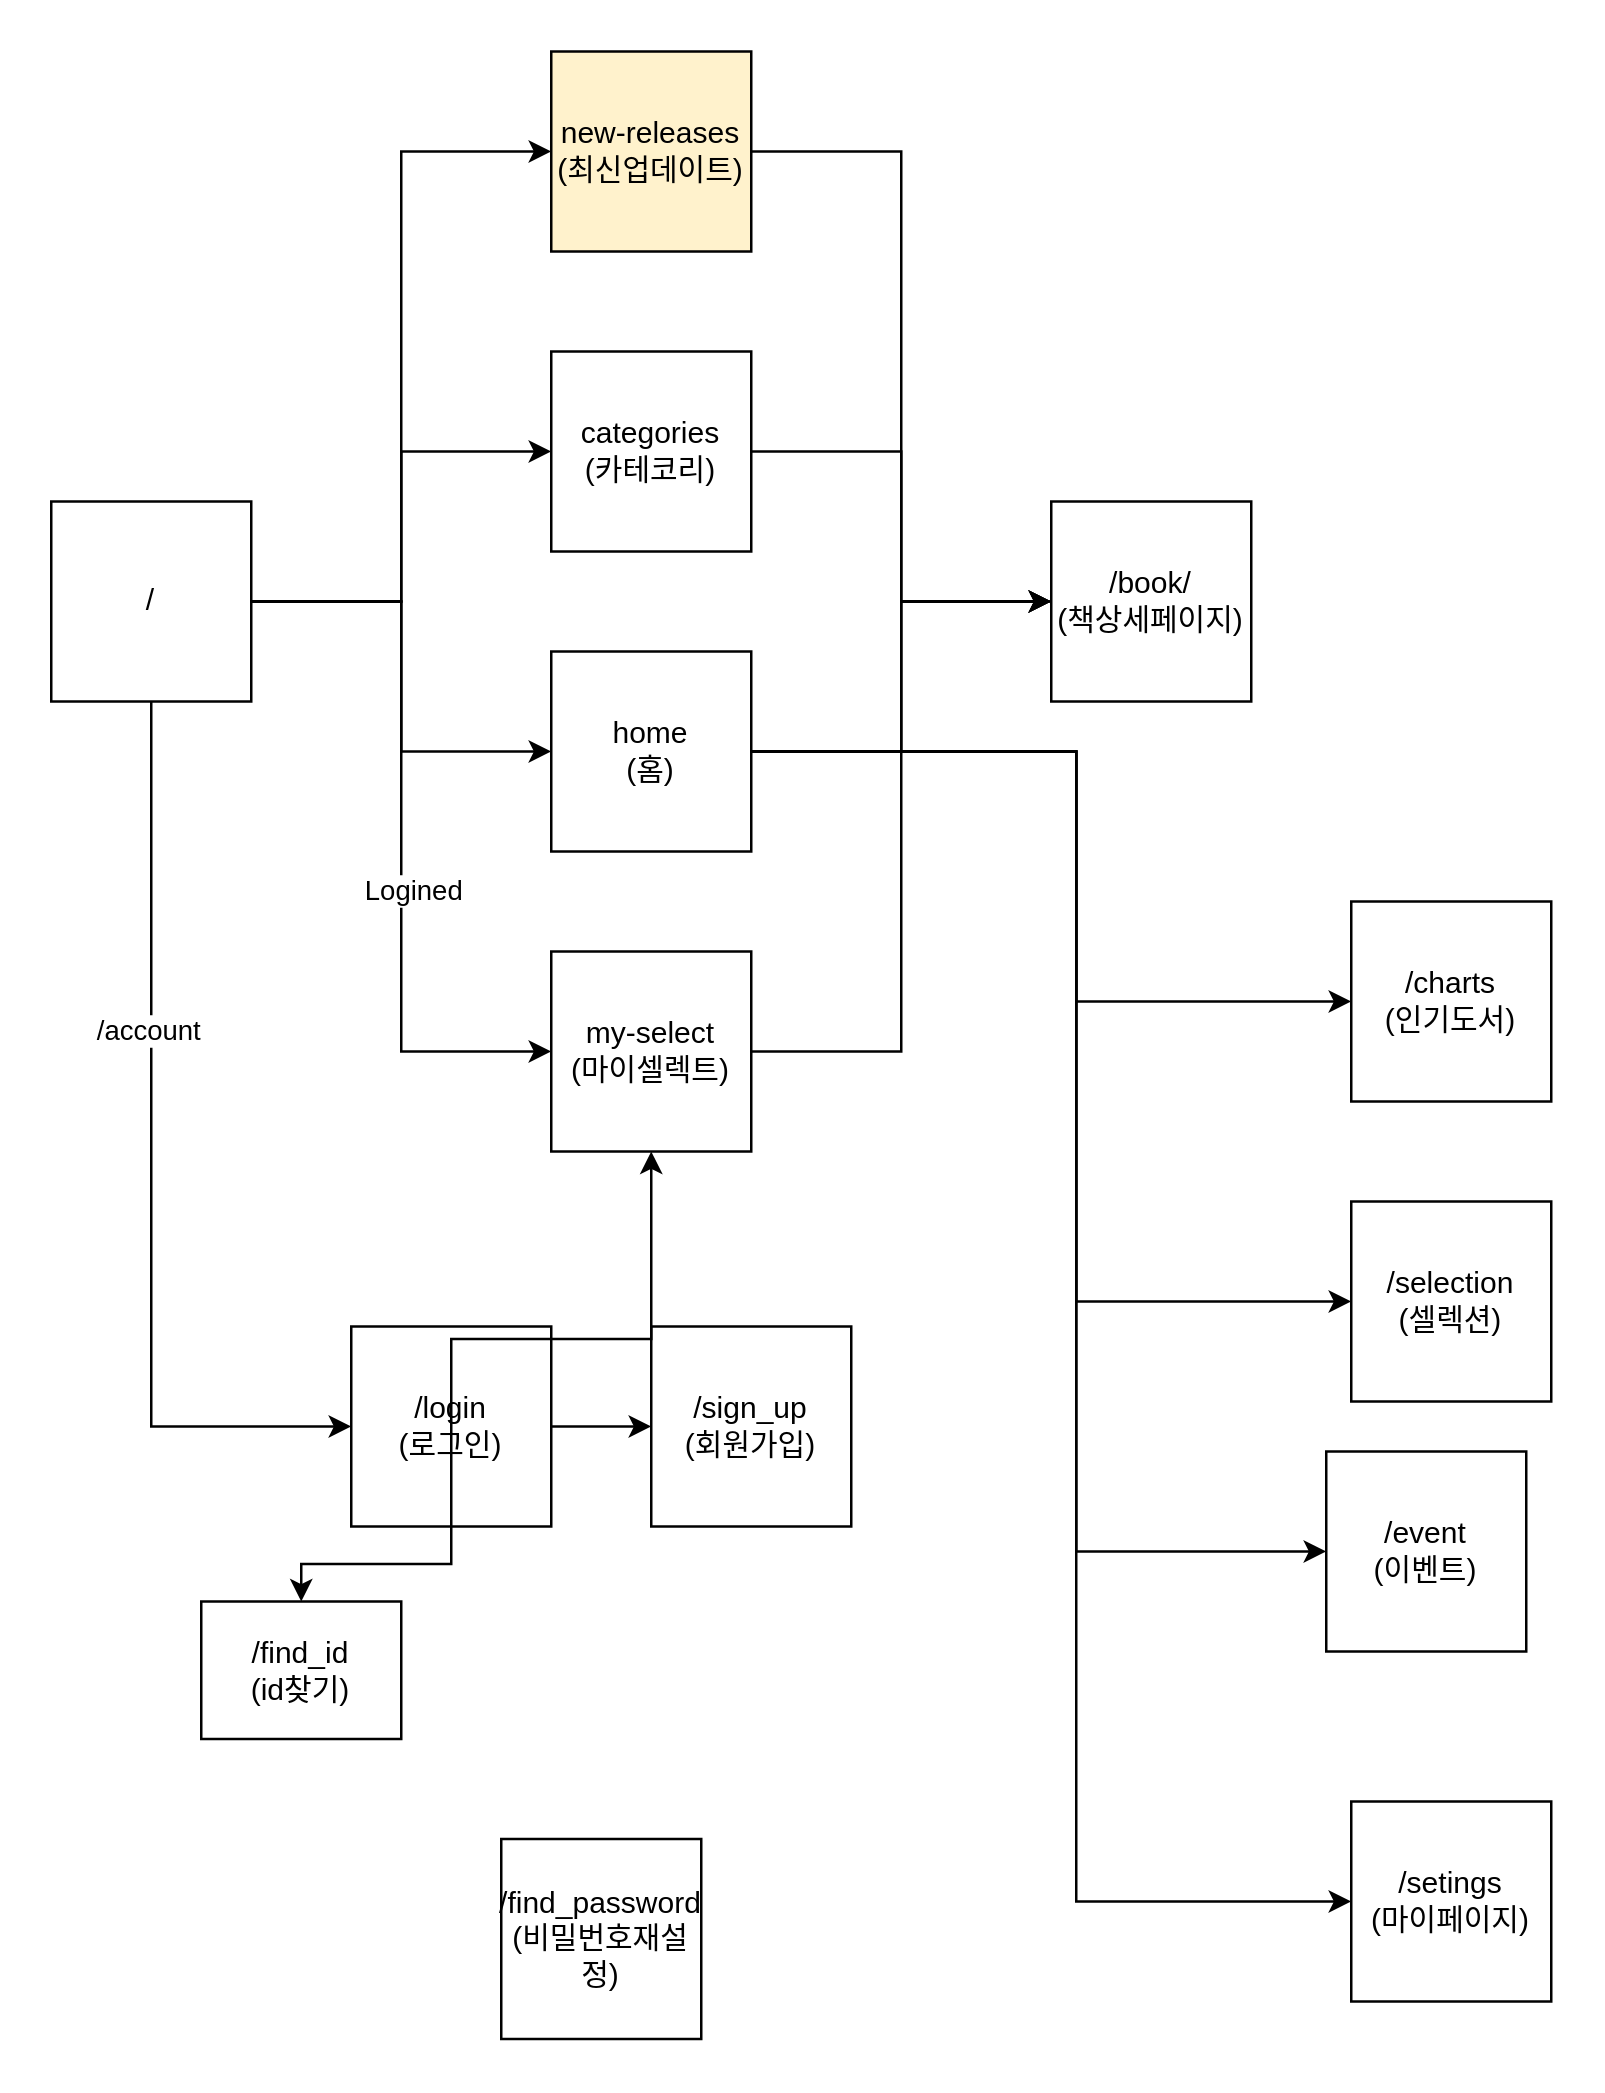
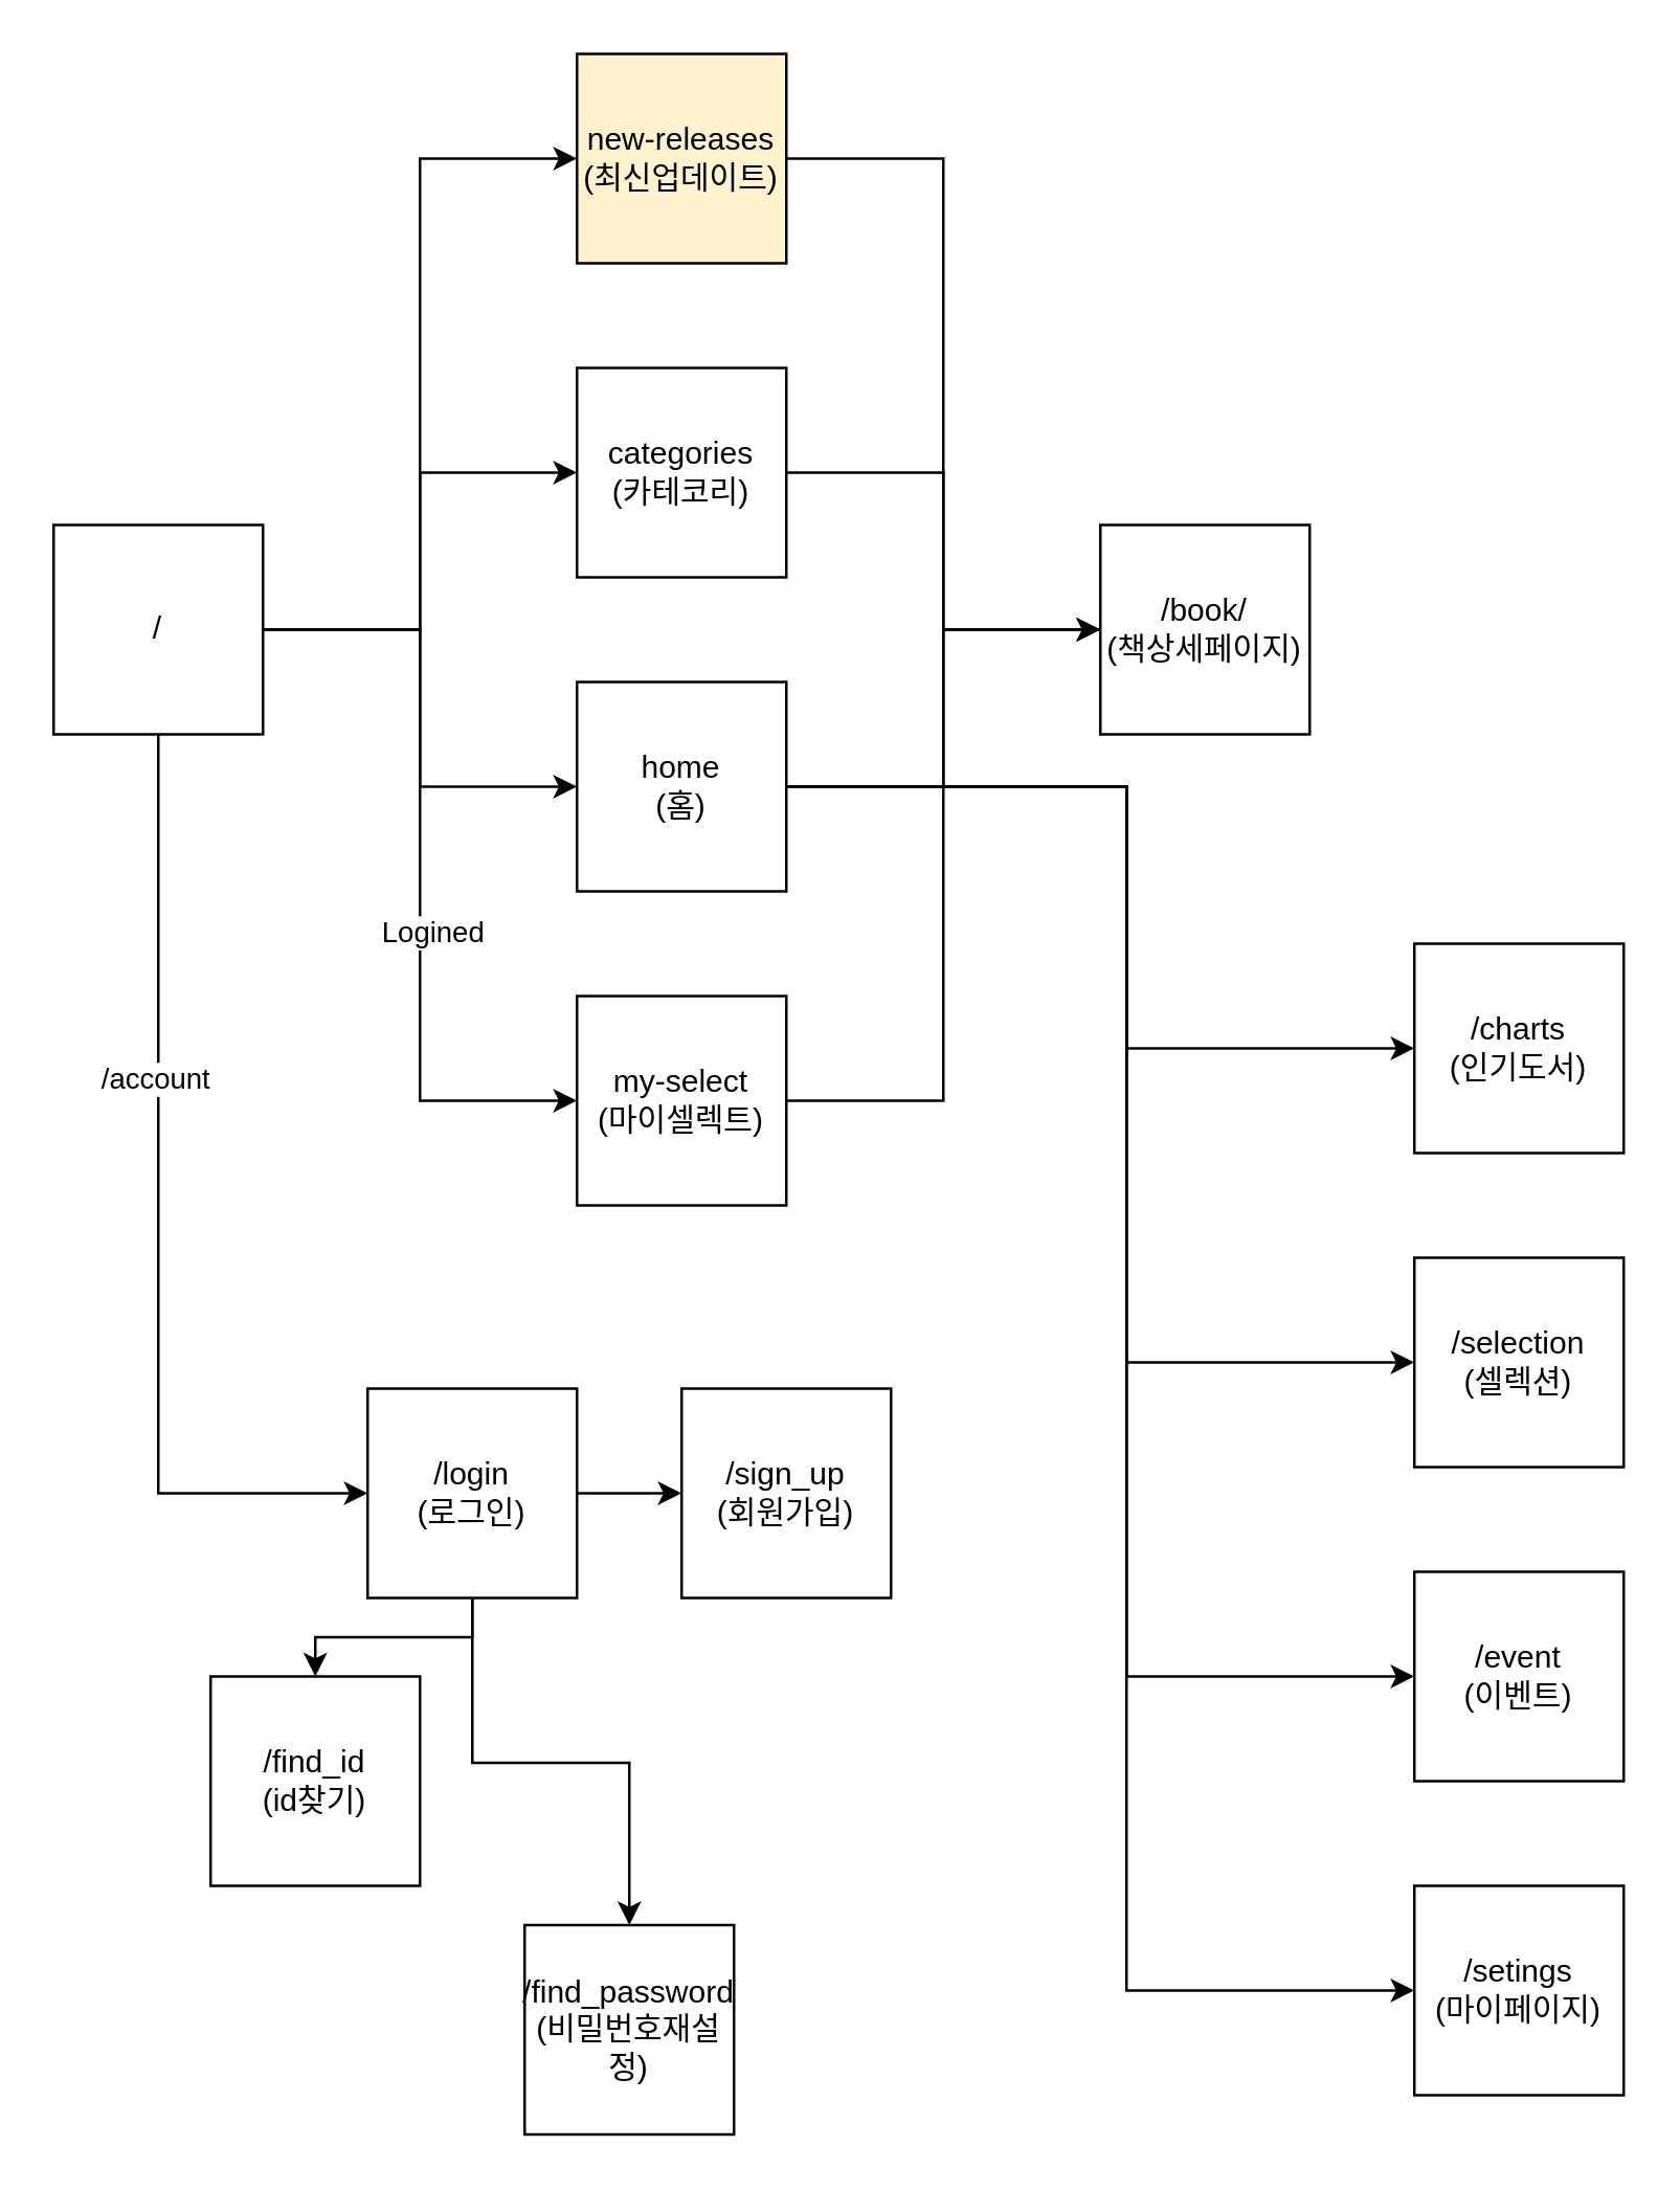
  <mxCell id="0" />
  <mxCell id="1" parent="0" />
  <mxCell id="2" value="/" style="rounded=0;whiteSpace=wrap;html=1;" vertex="1" parent="1"><mxGeometry x="20" y="200" width="80" height="80" as="geometry" /></mxCell>
  <mxCell id="3" value="new-releases&lt;br&gt;(최신업데이트)" style="whiteSpace=wrap;html=1;aspect=fixed;fillColor=#fff2cc;" vertex="1" parent="1"><mxGeometry x="220" y="20" width="80" height="80" as="geometry" /></mxCell>
  <mxCell id="4" value="categories&lt;br&gt;(카테코리)" style="whiteSpace=wrap;html=1;aspect=fixed;" vertex="1" parent="1"><mxGeometry x="220" y="140" width="80" height="80" as="geometry" /></mxCell>
  <mxCell id="5" value="home&lt;br&gt;(홈)" style="whiteSpace=wrap;html=1;aspect=fixed;" vertex="1" parent="1"><mxGeometry x="220" y="260" width="80" height="80" as="geometry" /></mxCell>
  <mxCell id="6" value="/book/&lt;br&gt;(책상세페이지)" style="rounded=0;whiteSpace=wrap;html=1;" vertex="1" parent="1"><mxGeometry x="420" y="200" width="80" height="80" as="geometry" /></mxCell>
  <mxCell id="7" value="my-select&lt;br&gt;(마이셀렉트)" style="whiteSpace=wrap;html=1;aspect=fixed;" vertex="1" parent="1"><mxGeometry x="220" y="380" width="80" height="80" as="geometry" /></mxCell>
  <mxCell id="8" value="" style="edgeStyle=elbowEdgeStyle;elbow=horizontal;endArrow=classic;html=1;rounded=0;exitX=1;exitY=0.5;exitDx=0;exitDy=0;entryX=0;entryY=0.5;entryDx=0;entryDy=0;" edge="1" parent="1" source="2" target="3"><mxGeometry width="50" height="50" relative="1" as="geometry"><mxPoint x="170" y="220" as="sourcePoint" /><mxPoint x="220" y="170" as="targetPoint" /></mxGeometry></mxCell>
  <mxCell id="9" value="" style="edgeStyle=elbowEdgeStyle;elbow=horizontal;endArrow=classic;html=1;rounded=0;exitX=1;exitY=0.5;exitDx=0;exitDy=0;entryX=0;entryY=0.5;entryDx=0;entryDy=0;" edge="1" parent="1" source="2" target="4"><mxGeometry width="50" height="50" relative="1" as="geometry"><mxPoint x="140" y="260" as="sourcePoint" /><mxPoint x="260" y="80" as="targetPoint" /></mxGeometry></mxCell>
  <mxCell id="10" value="" style="edgeStyle=elbowEdgeStyle;elbow=horizontal;endArrow=classic;html=1;rounded=0;exitX=1;exitY=0.5;exitDx=0;exitDy=0;entryX=0;entryY=0.5;entryDx=0;entryDy=0;" edge="1" parent="1" source="2" target="5"><mxGeometry width="50" height="50" relative="1" as="geometry"><mxPoint x="110" y="250" as="sourcePoint" /><mxPoint x="230" y="190" as="targetPoint" /></mxGeometry></mxCell>
  <mxCell id="11" value="" style="edgeStyle=elbowEdgeStyle;elbow=horizontal;endArrow=classic;html=1;rounded=0;exitX=1;exitY=0.5;exitDx=0;exitDy=0;entryX=0;entryY=0.5;entryDx=0;entryDy=0;" edge="1" parent="1" source="2" target="7"><mxGeometry width="50" height="50" relative="1" as="geometry"><mxPoint x="110" y="250" as="sourcePoint" /><mxPoint x="230" y="310" as="targetPoint" /></mxGeometry></mxCell>
  <mxCell id="12" value="Logined" style="edgeLabel;html=1;align=center;verticalAlign=middle;resizable=0;points=[];" vertex="1" connectable="0" parent="11"><mxGeometry x="0.167" y="4" relative="1" as="geometry"><mxPoint as="offset" /></mxGeometry></mxCell>
  <mxCell id="13" value="" style="edgeStyle=elbowEdgeStyle;elbow=horizontal;endArrow=classic;html=1;rounded=0;exitX=1;exitY=0.5;exitDx=0;exitDy=0;entryX=0;entryY=0.5;entryDx=0;entryDy=0;" edge="1" parent="1" source="3" target="6"><mxGeometry width="50" height="50" relative="1" as="geometry"><mxPoint x="394" y="120" as="sourcePoint" /><mxPoint x="514" y="60" as="targetPoint" /></mxGeometry></mxCell>
  <mxCell id="14" value="" style="edgeStyle=elbowEdgeStyle;elbow=horizontal;endArrow=classic;html=1;rounded=0;exitX=1;exitY=0.5;exitDx=0;exitDy=0;entryX=0;entryY=0.5;entryDx=0;entryDy=0;" edge="1" parent="1" source="4" target="6"><mxGeometry width="50" height="50" relative="1" as="geometry"><mxPoint x="410" y="90" as="sourcePoint" /><mxPoint x="530" y="270" as="targetPoint" /></mxGeometry></mxCell>
  <mxCell id="15" value="" style="edgeStyle=elbowEdgeStyle;elbow=horizontal;endArrow=classic;html=1;rounded=0;exitX=1;exitY=0.5;exitDx=0;exitDy=0;entryX=0;entryY=0.5;entryDx=0;entryDy=0;" edge="1" parent="1" source="5" target="6"><mxGeometry width="50" height="50" relative="1" as="geometry"><mxPoint x="360" y="340" as="sourcePoint" /><mxPoint x="480" y="400" as="targetPoint" /><Array as="points"><mxPoint x="360" y="240" /></Array></mxGeometry></mxCell>
  <mxCell id="16" value="" style="edgeStyle=elbowEdgeStyle;elbow=horizontal;endArrow=none;html=1;rounded=0;entryX=0;entryY=0.5;entryDx=0;entryDy=0;exitX=1;exitY=0.5;exitDx=0;exitDy=0;" edge="1" parent="1" source="7" target="6"><mxGeometry width="50" height="50" relative="1" as="geometry"><mxPoint x="450" y="430" as="sourcePoint" /><mxPoint x="480" y="360" as="targetPoint" /><Array as="points"><mxPoint x="360" y="280" /></Array></mxGeometry></mxCell>
  <mxCell id="17" value="/charts&lt;br&gt;(인기도서)" style="rounded=0;whiteSpace=wrap;html=1;" vertex="1" parent="1"><mxGeometry x="540" y="360" width="80" height="80" as="geometry" /></mxCell>
  <mxCell id="18" value="" style="edgeStyle=elbowEdgeStyle;elbow=horizontal;endArrow=classic;html=1;rounded=0;entryX=0;entryY=0.5;entryDx=0;entryDy=0;exitX=1;exitY=0.5;exitDx=0;exitDy=0;" edge="1" parent="1" source="5" target="17"><mxGeometry width="50" height="50" relative="1" as="geometry"><mxPoint x="550" y="390" as="sourcePoint" /><mxPoint x="670" y="210" as="targetPoint" /><Array as="points"><mxPoint x="430" y="350" /></Array></mxGeometry></mxCell>
  <mxCell id="19" value="/selection&lt;br&gt;(셀렉션)" style="rounded=0;whiteSpace=wrap;html=1;" vertex="1" parent="1"><mxGeometry x="540" y="480" width="80" height="80" as="geometry" /></mxCell>
  <mxCell id="20" value="" style="edgeStyle=elbowEdgeStyle;elbow=horizontal;endArrow=classic;html=1;rounded=0;entryX=0;entryY=0.5;entryDx=0;entryDy=0;exitX=1;exitY=0.5;exitDx=0;exitDy=0;" edge="1" parent="1" source="5" target="19"><mxGeometry width="50" height="50" relative="1" as="geometry"><mxPoint x="310" y="400" as="sourcePoint" /><mxPoint x="550" y="500" as="targetPoint" /><Array as="points"><mxPoint x="430" y="400" /></Array></mxGeometry></mxCell>
- <mxCell id="21" value="/event&lt;br&gt;(이벤트)" style="rounded=0;whiteSpace=wrap;html=1;" vertex="1" parent="1"><mxGeometry x="530" y="580" width="80" height="80" as="geometry" /></mxCell>
+ <mxCell id="21" value="/event&lt;br&gt;(이벤트)" style="rounded=0;whiteSpace=wrap;html=1;" vertex="1" parent="1"><mxGeometry x="540" y="600" width="80" height="80" as="geometry" /></mxCell>
  <mxCell id="22" value="" style="edgeStyle=elbowEdgeStyle;elbow=horizontal;endArrow=classic;html=1;rounded=0;entryX=0;entryY=0.5;entryDx=0;entryDy=0;exitX=1;exitY=0.5;exitDx=0;exitDy=0;" edge="1" parent="1" source="5" target="21"><mxGeometry width="50" height="50" relative="1" as="geometry"><mxPoint x="240" y="380" as="sourcePoint" /><mxPoint x="480" y="600" as="targetPoint" /><Array as="points"><mxPoint x="430" y="480" /></Array></mxGeometry></mxCell>
  <mxCell id="23" value="/setings&lt;br&gt;(마이페이지)" style="rounded=0;whiteSpace=wrap;html=1;" vertex="1" parent="1"><mxGeometry x="540" y="720" width="80" height="80" as="geometry" /></mxCell>
  <mxCell id="24" value="" style="edgeStyle=elbowEdgeStyle;elbow=horizontal;endArrow=classic;html=1;rounded=0;entryX=0;entryY=0.5;entryDx=0;entryDy=0;exitX=1;exitY=0.5;exitDx=0;exitDy=0;" edge="1" parent="1" source="5" target="23"><mxGeometry width="50" height="50" relative="1" as="geometry"><mxPoint x="240" y="370" as="sourcePoint" /><mxPoint x="480" y="710" as="targetPoint" /><Array as="points"><mxPoint x="430" y="530" /></Array></mxGeometry></mxCell>
  <mxCell id="25" style="edgeStyle=orthogonalEdgeStyle;rounded=0;orthogonalLoop=1;jettySize=auto;html=1;" edge="1" parent="1" source="26" target="29"><mxGeometry relative="1" as="geometry" /></mxCell>
  <mxCell id="26" value="/login&lt;br&gt;(로그인)" style="whiteSpace=wrap;html=1;aspect=fixed;" vertex="1" parent="1"><mxGeometry x="140" y="530" width="80" height="80" as="geometry" /></mxCell>
  <mxCell id="27" value="" style="edgeStyle=elbowEdgeStyle;elbow=horizontal;endArrow=classic;html=1;rounded=0;entryX=0;entryY=0.5;entryDx=0;entryDy=0;exitX=0.5;exitY=1;exitDx=0;exitDy=0;" edge="1" parent="1" source="2" target="26"><mxGeometry width="50" height="50" relative="1" as="geometry"><mxPoint x="40" y="360" as="sourcePoint" /><mxPoint x="170" y="480" as="targetPoint" /><Array as="points"><mxPoint x="60" y="420" /></Array></mxGeometry></mxCell>
  <mxCell id="28" value="/account" style="edgeLabel;html=1;align=center;verticalAlign=middle;resizable=0;points=[];" vertex="1" connectable="0" parent="27"><mxGeometry x="-0.292" y="-2" relative="1" as="geometry"><mxPoint as="offset" /></mxGeometry></mxCell>
  <mxCell id="29" value="/sign_up&lt;span style=&quot;color: rgba(0 , 0 , 0 , 0) ; font-family: monospace ; font-size: 0px&quot;&gt;%3CmxGraphModel%3E%3Croot%3E%3CmxCell%20id%3D%220%22%2F%3E%3CmxCell%20id%3D%221%22%20parent%3D%220%22%2F%3E%3CmxCell%20id%3D%222%22%20value%3D%22%22%20style%3D%22edgeStyle%3DelbowEdgeStyle%3Belbow%3Dhorizontal%3BendArrow%3Dclassic%3Bhtml%3D1%3Brounded%3D0%3BentryX%3D0%3BentryY%3D0.5%3BentryDx%3D0%3BentryDy%3D0%3BexitX%3D0.5%3BexitY%3D1%3BexitDx%3D0%3BexitDy%3D0%3B%22%20edge%3D%221%22%20parent%3D%221%22%3E%3CmxGeometry%20width%3D%2250%22%20height%3D%2250%22%20relative%3D%221%22%20as%3D%22geometry%22%3E%3CmxPoint%20x%3D%2280%22%20y%3D%22280%22%20as%3D%22sourcePoint%22%2F%3E%3CmxPoint%20x%3D%22160%22%20y%3D%22570%22%20as%3D%22targetPoint%22%2F%3E%3CArray%20as%3D%22points%22%3E%3CmxPoint%20x%3D%2280%22%20y%3D%22420%22%2F%3E%3C%2FArray%3E%3C%2FmxGeometry%3E%3C%2FmxCell%3E%3C%2Froot%3E%3C%2FmxGraphModel%3Eㅁ&lt;/span&gt;&lt;br&gt;(회원가입)" style="whiteSpace=wrap;html=1;aspect=fixed;" vertex="1" parent="1"><mxGeometry x="260" y="530" width="80" height="80" as="geometry" /></mxCell>
  <mxCell id="30" value="/find_password&lt;br&gt;(비밀번호재설정)" style="whiteSpace=wrap;html=1;aspect=fixed;" vertex="1" parent="1"><mxGeometry x="200" y="735" width="80" height="80" as="geometry" /></mxCell>
- <mxCell id="31" value="/find_id&lt;br&gt;(id찾기)" style="whiteSpace=wrap;html=1;aspect=fixed;" vertex="1" parent="1"><mxGeometry x="80" y="640" width="80" height="55" as="geometry" /></mxCell>
+ <mxCell id="31" value="/find_id&lt;br&gt;(id찾기)" style="whiteSpace=wrap;html=1;aspect=fixed;" vertex="1" parent="1"><mxGeometry x="80" y="640" width="80" height="80" as="geometry" /></mxCell>
  <mxCell id="32" value="" style="edgeStyle=elbowEdgeStyle;elbow=vertical;endArrow=classic;html=1;rounded=0;exitX=0.5;exitY=1;exitDx=0;exitDy=0;entryX=0.5;entryY=0;entryDx=0;entryDy=0;" edge="1" parent="1" source="26" target="31"><mxGeometry width="50" height="50" relative="1" as="geometry"><mxPoint x="370" y="550" as="sourcePoint" /><mxPoint x="420" y="500" as="targetPoint" /></mxGeometry></mxCell>
- <mxCell id="33" value="" style="edgeStyle=elbowEdgeStyle;elbow=vertical;endArrow=classic;html=1;rounded=0;exitX=0.5;exitY=1;exitDx=0;exitDy=0;" edge="1" parent="1" source="26" target="7"><mxGeometry width="50" height="50" relative="1" as="geometry"><mxPoint x="360" y="625" as="sourcePoint" /><mxPoint x="300" y="655" as="targetPoint" /></mxGeometry></mxCell>
+ <mxCell id="33" value="" style="edgeStyle=elbowEdgeStyle;elbow=vertical;endArrow=classic;html=1;rounded=0;exitX=0.5;exitY=1;exitDx=0;exitDy=0;entryX=0.5;entryY=0;entryDx=0;entryDy=0;" edge="1" parent="1" source="26" target="30"><mxGeometry width="50" height="50" relative="1" as="geometry"><mxPoint x="360" y="625" as="sourcePoint" /><mxPoint x="300" y="655" as="targetPoint" /></mxGeometry></mxCell>
